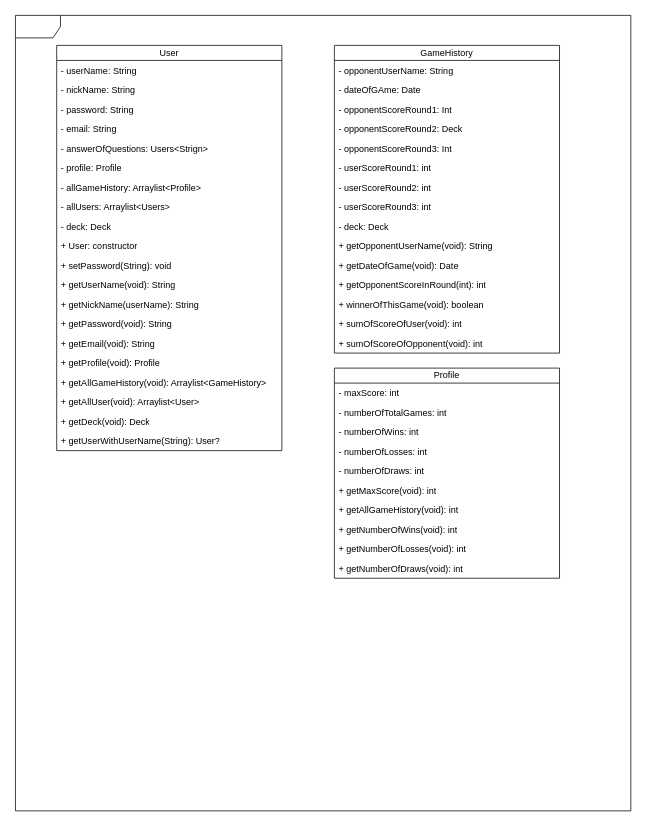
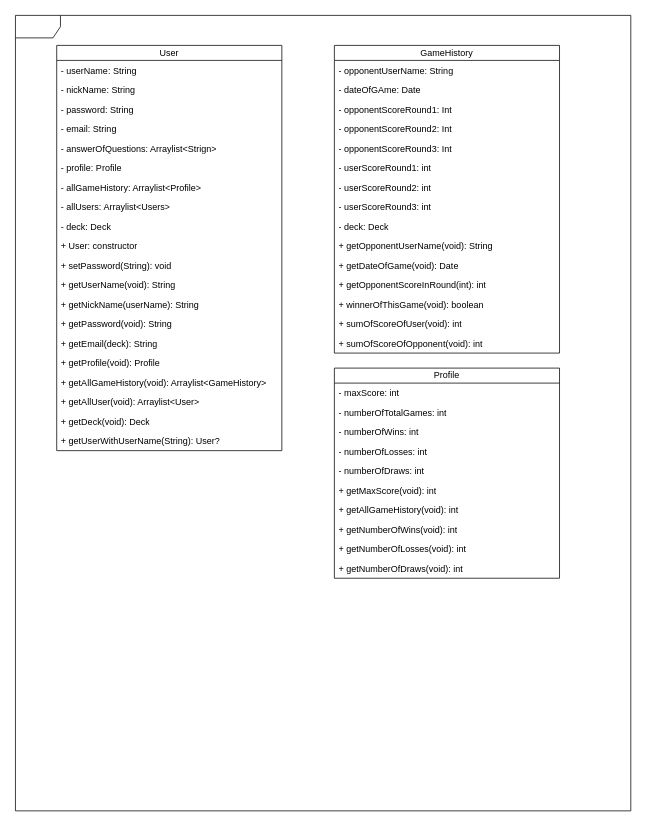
  <mxCell id="0" />
  <mxCell id="1" parent="0" />
  <mxCell id="2" value="&lt;div&gt;&lt;br/&gt;&lt;/div&gt;" style="shape=umlFrame;whiteSpace=wrap;html=1;rounded=0;shadow=0;comic=0;labelBackgroundColor=none;strokeWidth=1;fontFamily=Verdana;fontSize=10;align=center;" parent="1" vertex="1"><mxGeometry x="20" y="20" width="820" height="1060" as="geometry" /></mxCell>
  <mxCell id="3" value="User" style="swimlane;fontStyle=0;childLayout=stackLayout;horizontal=1;startSize=20;fillColor=none;horizontalStack=0;resizeParent=1;resizeParentMax=0;resizeLast=0;collapsible=1;marginBottom=0;whiteSpace=wrap;html=1;" parent="1" vertex="1"><mxGeometry x="75" y="60" width="300" height="540" as="geometry" /></mxCell>
  <mxCell id="4" value="- userName: String" style="text;strokeColor=none;fillColor=none;align=left;verticalAlign=top;spacingLeft=4;spacingRight=4;overflow=hidden;rotatable=0;points=[[0,0.5],[1,0.5]];portConstraint=eastwest;whiteSpace=wrap;html=1;" parent="3" vertex="1"><mxGeometry y="20" width="300" height="26" as="geometry" /></mxCell>
  <mxCell id="5" value="- nickName: String" style="text;strokeColor=none;fillColor=none;align=left;verticalAlign=top;spacingLeft=4;spacingRight=4;overflow=hidden;rotatable=0;points=[[0,0.5],[1,0.5]];portConstraint=eastwest;whiteSpace=wrap;html=1;" parent="3" vertex="1"><mxGeometry y="46" width="300" height="26" as="geometry" /></mxCell>
  <mxCell id="6" value="- password: String" style="text;strokeColor=none;fillColor=none;align=left;verticalAlign=top;spacingLeft=4;spacingRight=4;overflow=hidden;rotatable=0;points=[[0,0.5],[1,0.5]];portConstraint=eastwest;whiteSpace=wrap;html=1;" parent="3" vertex="1"><mxGeometry y="72" width="300" height="26" as="geometry" /></mxCell>
  <mxCell id="7" value="- email: String" style="text;strokeColor=none;fillColor=none;align=left;verticalAlign=top;spacingLeft=4;spacingRight=4;overflow=hidden;rotatable=0;points=[[0,0.5],[1,0.5]];portConstraint=eastwest;whiteSpace=wrap;html=1;" parent="3" vertex="1"><mxGeometry y="98" width="300" height="26" as="geometry" /></mxCell>
- <mxCell id="8" value="- answerOfQuestions: Users&amp;lt;Strign&amp;gt;" style="text;strokeColor=none;fillColor=none;align=left;verticalAlign=top;spacingLeft=4;spacingRight=4;overflow=hidden;rotatable=0;points=[[0,0.5],[1,0.5]];portConstraint=eastwest;whiteSpace=wrap;html=1;" parent="3" vertex="1"><mxGeometry y="124" width="300" height="26" as="geometry" /></mxCell>
+ <mxCell id="8" value="- answerOfQuestions: Arraylist&amp;lt;Strign&amp;gt;" style="text;strokeColor=none;fillColor=none;align=left;verticalAlign=top;spacingLeft=4;spacingRight=4;overflow=hidden;rotatable=0;points=[[0,0.5],[1,0.5]];portConstraint=eastwest;whiteSpace=wrap;html=1;" parent="3" vertex="1"><mxGeometry y="124" width="300" height="26" as="geometry" /></mxCell>
  <mxCell id="9" value="- profile: Profile" style="text;strokeColor=none;fillColor=none;align=left;verticalAlign=top;spacingLeft=4;spacingRight=4;overflow=hidden;rotatable=0;points=[[0,0.5],[1,0.5]];portConstraint=eastwest;whiteSpace=wrap;html=1;" parent="3" vertex="1"><mxGeometry y="150" width="300" height="26" as="geometry" /></mxCell>
  <mxCell id="10" value="- allGameHistory: Arraylist&amp;lt;Profile&amp;gt;" style="text;strokeColor=none;fillColor=none;align=left;verticalAlign=top;spacingLeft=4;spacingRight=4;overflow=hidden;rotatable=0;points=[[0,0.5],[1,0.5]];portConstraint=eastwest;whiteSpace=wrap;html=1;" parent="3" vertex="1"><mxGeometry y="176" width="300" height="26" as="geometry" /></mxCell>
  <mxCell id="11" value="- allUsers: Arraylist&amp;lt;Users&amp;gt;" style="text;strokeColor=none;fillColor=none;align=left;verticalAlign=top;spacingLeft=4;spacingRight=4;overflow=hidden;rotatable=0;points=[[0,0.5],[1,0.5]];portConstraint=eastwest;whiteSpace=wrap;html=1;" parent="3" vertex="1"><mxGeometry y="202" width="300" height="26" as="geometry" /></mxCell>
  <mxCell id="12" value="- deck: Deck" style="text;strokeColor=none;fillColor=none;align=left;verticalAlign=top;spacingLeft=4;spacingRight=4;overflow=hidden;rotatable=0;points=[[0,0.5],[1,0.5]];portConstraint=eastwest;whiteSpace=wrap;html=1;" parent="3" vertex="1"><mxGeometry y="228" width="300" height="26" as="geometry" /></mxCell>
  <mxCell id="13" value="+ User: constructor" style="text;strokeColor=none;fillColor=none;align=left;verticalAlign=top;spacingLeft=4;spacingRight=4;overflow=hidden;rotatable=0;points=[[0,0.5],[1,0.5]];portConstraint=eastwest;whiteSpace=wrap;html=1;" parent="3" vertex="1"><mxGeometry y="254" width="300" height="26" as="geometry" /></mxCell>
  <mxCell id="14" value="+ setPassword(String): void" style="text;strokeColor=none;fillColor=none;align=left;verticalAlign=top;spacingLeft=4;spacingRight=4;overflow=hidden;rotatable=0;points=[[0,0.5],[1,0.5]];portConstraint=eastwest;whiteSpace=wrap;html=1;" parent="3" vertex="1"><mxGeometry y="280" width="300" height="26" as="geometry" /></mxCell>
  <mxCell id="15" value="+ getUserName(void): String" style="text;strokeColor=none;fillColor=none;align=left;verticalAlign=top;spacingLeft=4;spacingRight=4;overflow=hidden;rotatable=0;points=[[0,0.5],[1,0.5]];portConstraint=eastwest;whiteSpace=wrap;html=1;" parent="3" vertex="1"><mxGeometry y="306" width="300" height="26" as="geometry" /></mxCell>
  <mxCell id="16" value="+ getNickName(userName): String" style="text;strokeColor=none;fillColor=none;align=left;verticalAlign=top;spacingLeft=4;spacingRight=4;overflow=hidden;rotatable=0;points=[[0,0.5],[1,0.5]];portConstraint=eastwest;whiteSpace=wrap;html=1;" parent="3" vertex="1"><mxGeometry y="332" width="300" height="26" as="geometry" /></mxCell>
  <mxCell id="17" value="+ getPassword(void): String" style="text;strokeColor=none;fillColor=none;align=left;verticalAlign=top;spacingLeft=4;spacingRight=4;overflow=hidden;rotatable=0;points=[[0,0.5],[1,0.5]];portConstraint=eastwest;whiteSpace=wrap;html=1;" parent="3" vertex="1"><mxGeometry y="358" width="300" height="26" as="geometry" /></mxCell>
- <mxCell id="18" value="+ getEmail(void): String" style="text;strokeColor=none;fillColor=none;align=left;verticalAlign=top;spacingLeft=4;spacingRight=4;overflow=hidden;rotatable=0;points=[[0,0.5],[1,0.5]];portConstraint=eastwest;whiteSpace=wrap;html=1;" parent="3" vertex="1"><mxGeometry y="384" width="300" height="26" as="geometry" /></mxCell>
+ <mxCell id="18" value="+ getEmail(deck): String" style="text;strokeColor=none;fillColor=none;align=left;verticalAlign=top;spacingLeft=4;spacingRight=4;overflow=hidden;rotatable=0;points=[[0,0.5],[1,0.5]];portConstraint=eastwest;whiteSpace=wrap;html=1;" parent="3" vertex="1"><mxGeometry y="384" width="300" height="26" as="geometry" /></mxCell>
  <mxCell id="19" value="+ getProfile(void): Profile" style="text;strokeColor=none;fillColor=none;align=left;verticalAlign=top;spacingLeft=4;spacingRight=4;overflow=hidden;rotatable=0;points=[[0,0.5],[1,0.5]];portConstraint=eastwest;whiteSpace=wrap;html=1;" parent="3" vertex="1"><mxGeometry y="410" width="300" height="26" as="geometry" /></mxCell>
  <mxCell id="20" value="+ getAllGameHistory(void): Arraylist&amp;lt;GameHistory&amp;gt;" style="text;strokeColor=none;fillColor=none;align=left;verticalAlign=top;spacingLeft=4;spacingRight=4;overflow=hidden;rotatable=0;points=[[0,0.5],[1,0.5]];portConstraint=eastwest;whiteSpace=wrap;html=1;" parent="3" vertex="1"><mxGeometry y="436" width="300" height="26" as="geometry" /></mxCell>
  <mxCell id="21" value="+ getAllUser(void): Arraylist&amp;lt;User&amp;gt;" style="text;strokeColor=none;fillColor=none;align=left;verticalAlign=top;spacingLeft=4;spacingRight=4;overflow=hidden;rotatable=0;points=[[0,0.5],[1,0.5]];portConstraint=eastwest;whiteSpace=wrap;html=1;" parent="3" vertex="1"><mxGeometry y="462" width="300" height="26" as="geometry" /></mxCell>
  <mxCell id="22" value="+ getDeck(void): Deck" style="text;strokeColor=none;fillColor=none;align=left;verticalAlign=top;spacingLeft=4;spacingRight=4;overflow=hidden;rotatable=0;points=[[0,0.5],[1,0.5]];portConstraint=eastwest;whiteSpace=wrap;html=1;" parent="3" vertex="1"><mxGeometry y="488" width="300" height="26" as="geometry" /></mxCell>
  <mxCell id="23" value="+ getUserWithUserName(String): User?" style="text;strokeColor=none;fillColor=none;align=left;verticalAlign=top;spacingLeft=4;spacingRight=4;overflow=hidden;rotatable=0;points=[[0,0.5],[1,0.5]];portConstraint=eastwest;whiteSpace=wrap;html=1;" parent="3" vertex="1"><mxGeometry y="514" width="300" height="26" as="geometry" /></mxCell>
  <mxCell id="24" value="GameHistory" style="swimlane;fontStyle=0;childLayout=stackLayout;horizontal=1;startSize=20;fillColor=none;horizontalStack=0;resizeParent=1;resizeParentMax=0;resizeLast=0;collapsible=1;marginBottom=0;whiteSpace=wrap;html=1;" parent="1" vertex="1"><mxGeometry x="445" y="60" width="300" height="410" as="geometry" /></mxCell>
  <mxCell id="25" value="- opponentUserName: String" style="text;strokeColor=none;fillColor=none;align=left;verticalAlign=top;spacingLeft=4;spacingRight=4;overflow=hidden;rotatable=0;points=[[0,0.5],[1,0.5]];portConstraint=eastwest;whiteSpace=wrap;html=1;" parent="24" vertex="1"><mxGeometry y="20" width="300" height="26" as="geometry" /></mxCell>
  <mxCell id="26" value="- dateOfGAme: Date" style="text;strokeColor=none;fillColor=none;align=left;verticalAlign=top;spacingLeft=4;spacingRight=4;overflow=hidden;rotatable=0;points=[[0,0.5],[1,0.5]];portConstraint=eastwest;whiteSpace=wrap;html=1;" parent="24" vertex="1"><mxGeometry y="46" width="300" height="26" as="geometry" /></mxCell>
  <mxCell id="27" value="- opponentScoreRound1: Int" style="text;strokeColor=none;fillColor=none;align=left;verticalAlign=top;spacingLeft=4;spacingRight=4;overflow=hidden;rotatable=0;points=[[0,0.5],[1,0.5]];portConstraint=eastwest;whiteSpace=wrap;html=1;" parent="24" vertex="1"><mxGeometry y="72" width="300" height="26" as="geometry" /></mxCell>
- <mxCell id="28" value="- opponentScoreRound2: Deck" style="text;strokeColor=none;fillColor=none;align=left;verticalAlign=top;spacingLeft=4;spacingRight=4;overflow=hidden;rotatable=0;points=[[0,0.5],[1,0.5]];portConstraint=eastwest;whiteSpace=wrap;html=1;" parent="24" vertex="1"><mxGeometry y="98" width="300" height="26" as="geometry" /></mxCell>
+ <mxCell id="28" value="- opponentScoreRound2: Int" style="text;strokeColor=none;fillColor=none;align=left;verticalAlign=top;spacingLeft=4;spacingRight=4;overflow=hidden;rotatable=0;points=[[0,0.5],[1,0.5]];portConstraint=eastwest;whiteSpace=wrap;html=1;" parent="24" vertex="1"><mxGeometry y="98" width="300" height="26" as="geometry" /></mxCell>
  <mxCell id="29" value="- opponentScoreRound3: Int" style="text;strokeColor=none;fillColor=none;align=left;verticalAlign=top;spacingLeft=4;spacingRight=4;overflow=hidden;rotatable=0;points=[[0,0.5],[1,0.5]];portConstraint=eastwest;whiteSpace=wrap;html=1;" parent="24" vertex="1"><mxGeometry y="124" width="300" height="26" as="geometry" /></mxCell>
  <mxCell id="30" value="- userScoreRound1: int" style="text;strokeColor=none;fillColor=none;align=left;verticalAlign=top;spacingLeft=4;spacingRight=4;overflow=hidden;rotatable=0;points=[[0,0.5],[1,0.5]];portConstraint=eastwest;whiteSpace=wrap;html=1;" parent="24" vertex="1"><mxGeometry y="150" width="300" height="26" as="geometry" /></mxCell>
  <mxCell id="31" value="- userScoreRound2: int" style="text;strokeColor=none;fillColor=none;align=left;verticalAlign=top;spacingLeft=4;spacingRight=4;overflow=hidden;rotatable=0;points=[[0,0.5],[1,0.5]];portConstraint=eastwest;whiteSpace=wrap;html=1;" parent="24" vertex="1"><mxGeometry y="176" width="300" height="26" as="geometry" /></mxCell>
  <mxCell id="32" value="- userScoreRound3: int" style="text;strokeColor=none;fillColor=none;align=left;verticalAlign=top;spacingLeft=4;spacingRight=4;overflow=hidden;rotatable=0;points=[[0,0.5],[1,0.5]];portConstraint=eastwest;whiteSpace=wrap;html=1;" parent="24" vertex="1"><mxGeometry y="202" width="300" height="26" as="geometry" /></mxCell>
  <mxCell id="33" value="- deck: Deck" style="text;strokeColor=none;fillColor=none;align=left;verticalAlign=top;spacingLeft=4;spacingRight=4;overflow=hidden;rotatable=0;points=[[0,0.5],[1,0.5]];portConstraint=eastwest;whiteSpace=wrap;html=1;" parent="24" vertex="1"><mxGeometry y="228" width="300" height="26" as="geometry" /></mxCell>
  <mxCell id="34" value="+ getOpponentUserName(void): String" style="text;strokeColor=none;fillColor=none;align=left;verticalAlign=top;spacingLeft=4;spacingRight=4;overflow=hidden;rotatable=0;points=[[0,0.5],[1,0.5]];portConstraint=eastwest;whiteSpace=wrap;html=1;" parent="24" vertex="1"><mxGeometry y="254" width="300" height="26" as="geometry" /></mxCell>
  <mxCell id="35" value="+ getDateOfGame(void): Date" style="text;strokeColor=none;fillColor=none;align=left;verticalAlign=top;spacingLeft=4;spacingRight=4;overflow=hidden;rotatable=0;points=[[0,0.5],[1,0.5]];portConstraint=eastwest;whiteSpace=wrap;html=1;" parent="24" vertex="1"><mxGeometry y="280" width="300" height="26" as="geometry" /></mxCell>
  <mxCell id="36" value="+ getOpponentScoreInRound(int): int" style="text;strokeColor=none;fillColor=none;align=left;verticalAlign=top;spacingLeft=4;spacingRight=4;overflow=hidden;rotatable=0;points=[[0,0.5],[1,0.5]];portConstraint=eastwest;whiteSpace=wrap;html=1;" parent="24" vertex="1"><mxGeometry y="306" width="300" height="26" as="geometry" /></mxCell>
  <mxCell id="37" value="+ winnerOfThisGame(void): boolean" style="text;strokeColor=none;fillColor=none;align=left;verticalAlign=top;spacingLeft=4;spacingRight=4;overflow=hidden;rotatable=0;points=[[0,0.5],[1,0.5]];portConstraint=eastwest;whiteSpace=wrap;html=1;" parent="24" vertex="1"><mxGeometry y="332" width="300" height="26" as="geometry" /></mxCell>
  <mxCell id="38" value="+ sumOfScoreOfUser(void): int" style="text;strokeColor=none;fillColor=none;align=left;verticalAlign=top;spacingLeft=4;spacingRight=4;overflow=hidden;rotatable=0;points=[[0,0.5],[1,0.5]];portConstraint=eastwest;whiteSpace=wrap;html=1;" parent="24" vertex="1"><mxGeometry y="358" width="300" height="26" as="geometry" /></mxCell>
  <mxCell id="39" value="+ sumOfScoreOfOpponent(void): int" style="text;strokeColor=none;fillColor=none;align=left;verticalAlign=top;spacingLeft=4;spacingRight=4;overflow=hidden;rotatable=0;points=[[0,0.5],[1,0.5]];portConstraint=eastwest;whiteSpace=wrap;html=1;" parent="24" vertex="1"><mxGeometry y="384" width="300" height="26" as="geometry" /></mxCell>
  <mxCell id="40" value="Profile" style="swimlane;fontStyle=0;childLayout=stackLayout;horizontal=1;startSize=20;fillColor=none;horizontalStack=0;resizeParent=1;resizeParentMax=0;resizeLast=0;collapsible=1;marginBottom=0;whiteSpace=wrap;html=1;" parent="1" vertex="1"><mxGeometry x="445" y="490" width="300" height="280" as="geometry" /></mxCell>
  <mxCell id="41" value="- maxScore: int" style="text;strokeColor=none;fillColor=none;align=left;verticalAlign=top;spacingLeft=4;spacingRight=4;overflow=hidden;rotatable=0;points=[[0,0.5],[1,0.5]];portConstraint=eastwest;whiteSpace=wrap;html=1;" parent="40" vertex="1"><mxGeometry y="20" width="300" height="26" as="geometry" /></mxCell>
  <mxCell id="42" value="- numberOfTotalGames: int" style="text;strokeColor=none;fillColor=none;align=left;verticalAlign=top;spacingLeft=4;spacingRight=4;overflow=hidden;rotatable=0;points=[[0,0.5],[1,0.5]];portConstraint=eastwest;whiteSpace=wrap;html=1;" parent="40" vertex="1"><mxGeometry y="46" width="300" height="26" as="geometry" /></mxCell>
  <mxCell id="43" value="- numberOfWins: int" style="text;strokeColor=none;fillColor=none;align=left;verticalAlign=top;spacingLeft=4;spacingRight=4;overflow=hidden;rotatable=0;points=[[0,0.5],[1,0.5]];portConstraint=eastwest;whiteSpace=wrap;html=1;" parent="40" vertex="1"><mxGeometry y="72" width="300" height="26" as="geometry" /></mxCell>
  <mxCell id="44" value="- numberOfLosses: int" style="text;strokeColor=none;fillColor=none;align=left;verticalAlign=top;spacingLeft=4;spacingRight=4;overflow=hidden;rotatable=0;points=[[0,0.5],[1,0.5]];portConstraint=eastwest;whiteSpace=wrap;html=1;" parent="40" vertex="1"><mxGeometry y="98" width="300" height="26" as="geometry" /></mxCell>
  <mxCell id="45" value="- numberOfDraws: int" style="text;strokeColor=none;fillColor=none;align=left;verticalAlign=top;spacingLeft=4;spacingRight=4;overflow=hidden;rotatable=0;points=[[0,0.5],[1,0.5]];portConstraint=eastwest;whiteSpace=wrap;html=1;" parent="40" vertex="1"><mxGeometry y="124" width="300" height="26" as="geometry" /></mxCell>
  <mxCell id="46" value="+ getMaxScore(void): int" style="text;strokeColor=none;fillColor=none;align=left;verticalAlign=top;spacingLeft=4;spacingRight=4;overflow=hidden;rotatable=0;points=[[0,0.5],[1,0.5]];portConstraint=eastwest;whiteSpace=wrap;html=1;" parent="40" vertex="1"><mxGeometry y="150" width="300" height="26" as="geometry" /></mxCell>
  <mxCell id="47" value="+ getAllGameHistory(void): int" style="text;strokeColor=none;fillColor=none;align=left;verticalAlign=top;spacingLeft=4;spacingRight=4;overflow=hidden;rotatable=0;points=[[0,0.5],[1,0.5]];portConstraint=eastwest;whiteSpace=wrap;html=1;" parent="40" vertex="1"><mxGeometry y="176" width="300" height="26" as="geometry" /></mxCell>
  <mxCell id="48" value="+ getNumberOfWins(void): int" style="text;strokeColor=none;fillColor=none;align=left;verticalAlign=top;spacingLeft=4;spacingRight=4;overflow=hidden;rotatable=0;points=[[0,0.5],[1,0.5]];portConstraint=eastwest;whiteSpace=wrap;html=1;" parent="40" vertex="1"><mxGeometry y="202" width="300" height="26" as="geometry" /></mxCell>
  <mxCell id="49" value="+ getNumberOfLosses(void): int" style="text;strokeColor=none;fillColor=none;align=left;verticalAlign=top;spacingLeft=4;spacingRight=4;overflow=hidden;rotatable=0;points=[[0,0.5],[1,0.5]];portConstraint=eastwest;whiteSpace=wrap;html=1;" parent="40" vertex="1"><mxGeometry y="228" width="300" height="26" as="geometry" /></mxCell>
  <mxCell id="50" value="+ getNumberOfDraws(void): int" style="text;strokeColor=none;fillColor=none;align=left;verticalAlign=top;spacingLeft=4;spacingRight=4;overflow=hidden;rotatable=0;points=[[0,0.5],[1,0.5]];portConstraint=eastwest;whiteSpace=wrap;html=1;" parent="40" vertex="1"><mxGeometry y="254" width="300" height="26" as="geometry" /></mxCell>
